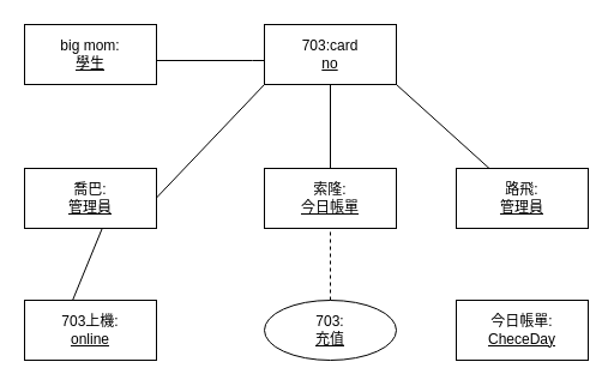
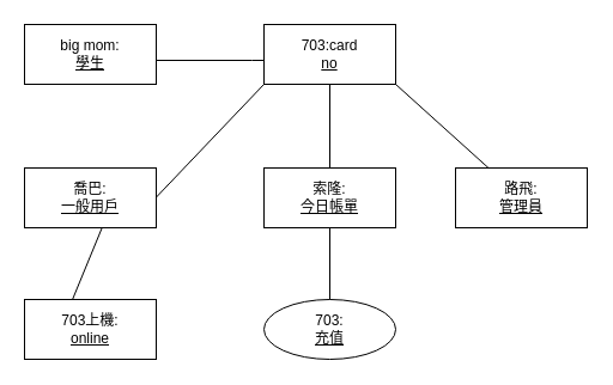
  <mxCell id="0" />
  <mxCell id="1" parent="0" />
  <mxCell id="2" value="" style="endArrow=none;html=1;rounded=0;" edge="1" parent="1"><mxGeometry relative="1" as="geometry"><mxPoint x="50" y="274.5" as="sourcePoint" /><mxPoint x="84.726" y="190" as="targetPoint" /><Array as="points" /></mxGeometry></mxCell>
  <mxCell id="3" value="" style="resizable=0;html=1;whiteSpace=wrap;align=right;verticalAlign=bottom;" connectable="0" vertex="1" parent="2"><mxGeometry x="1" relative="1" as="geometry" /></mxCell>
  <mxCell id="4" value="big mom:&lt;br&gt;&lt;u&gt;學生&lt;/u&gt;" style="html=1;whiteSpace=wrap;" vertex="1" parent="1"><mxGeometry x="20" y="20" width="110" height="50" as="geometry" /></mxCell>
  <mxCell id="5" value="703:&lt;br&gt;&lt;u&gt;充值&lt;/u&gt;" style="ellipse;html=1;whiteSpace=wrap;" vertex="1" parent="1"><mxGeometry x="220" y="250" width="110" height="50" as="geometry" /></mxCell>
  <mxCell id="6" value="路飛:&lt;br&gt;&lt;u&gt;管理員&lt;/u&gt;" style="html=1;whiteSpace=wrap;" vertex="1" parent="1"><mxGeometry x="380" y="140" width="110" height="50" as="geometry" /></mxCell>
  <mxCell id="7" value="索隆:&lt;br&gt;&lt;u&gt;今日帳單&lt;/u&gt;" style="html=1;whiteSpace=wrap;" vertex="1" parent="1"><mxGeometry x="220" y="140" width="110" height="50" as="geometry" /></mxCell>
- <mxCell id="8" value="喬巴:&lt;br&gt;&lt;u&gt;管理員&lt;/u&gt;" style="html=1;whiteSpace=wrap;" vertex="1" parent="1"><mxGeometry x="20" y="140" width="110" height="50" as="geometry" /></mxCell>
+ <mxCell id="8" value="喬巴:&lt;br&gt;&lt;u&gt;一般用戶&lt;/u&gt;" style="html=1;whiteSpace=wrap;" vertex="1" parent="1"><mxGeometry x="20" y="140" width="110" height="50" as="geometry" /></mxCell>
  <mxCell id="9" value="703上機:&lt;br&gt;&lt;u&gt;online&lt;/u&gt;" style="html=1;whiteSpace=wrap;" vertex="1" parent="1"><mxGeometry x="20" y="250" width="110" height="50" as="geometry" /></mxCell>
  <mxCell id="10" value="" style="endArrow=none;html=1;rounded=0;" edge="1" parent="1"><mxGeometry relative="1" as="geometry"><mxPoint x="130" y="50" as="sourcePoint" /><mxPoint x="290" y="50" as="targetPoint" /><Array as="points"><mxPoint x="210" y="50" /></Array></mxGeometry></mxCell>
  <mxCell id="11" value="" style="resizable=0;html=1;whiteSpace=wrap;align=right;verticalAlign=bottom;" connectable="0" vertex="1" parent="10"><mxGeometry x="1" relative="1" as="geometry" /></mxCell>
  <mxCell id="12" value="703:card&lt;br&gt;&lt;u&gt;no&lt;/u&gt;" style="html=1;whiteSpace=wrap;" vertex="1" parent="1"><mxGeometry x="220" y="20" width="110" height="50" as="geometry" /></mxCell>
- <mxCell id="13" value="今日帳單:&lt;br&gt;&lt;u&gt;CheceDay&lt;/u&gt;" style="html=1;whiteSpace=wrap;" vertex="1" parent="1"><mxGeometry x="380" y="250" width="110" height="50" as="geometry" /></mxCell>
  <mxCell id="14" value="" style="endArrow=none;html=1;rounded=0;entryX=0;entryY=1;entryDx=0;entryDy=0;" edge="1" parent="1" target="12"><mxGeometry relative="1" as="geometry"><mxPoint x="130" y="164.5" as="sourcePoint" /><mxPoint x="290" y="164.5" as="targetPoint" /><Array as="points" /></mxGeometry></mxCell>
  <mxCell id="15" value="" style="resizable=0;html=1;whiteSpace=wrap;align=right;verticalAlign=bottom;" connectable="0" vertex="1" parent="14"><mxGeometry x="1" relative="1" as="geometry" /></mxCell>
- <mxCell id="16" value="" style="endArrow=none;html=1;rounded=0;dashed=1;" edge="1" parent="1" source="5" target="7"><mxGeometry relative="1" as="geometry"><mxPoint x="257.64" y="264.5" as="sourcePoint" /><mxPoint x="292.366" y="180" as="targetPoint" /><Array as="points" /></mxGeometry></mxCell>
+ <mxCell id="16" value="" style="endArrow=none;html=1;rounded=0;" edge="1" parent="1" source="5" target="7"><mxGeometry relative="1" as="geometry"><mxPoint x="257.64" y="264.5" as="sourcePoint" /><mxPoint x="292.366" y="180" as="targetPoint" /><Array as="points" /></mxGeometry></mxCell>
  <mxCell id="17" value="" style="resizable=0;html=1;whiteSpace=wrap;align=right;verticalAlign=bottom;" connectable="0" vertex="1" parent="16"><mxGeometry x="1" relative="1" as="geometry" /></mxCell>
  <mxCell id="18" value="" style="endArrow=none;html=1;rounded=0;entryX=0.5;entryY=1;entryDx=0;entryDy=0;" edge="1" parent="1" source="7" target="12"><mxGeometry relative="1" as="geometry"><mxPoint x="270" y="130" as="sourcePoint" /><mxPoint x="270" y="70" as="targetPoint" /><Array as="points" /></mxGeometry></mxCell>
  <mxCell id="19" value="" style="resizable=0;html=1;whiteSpace=wrap;align=right;verticalAlign=bottom;" connectable="0" vertex="1" parent="18"><mxGeometry x="1" relative="1" as="geometry" /></mxCell>
  <mxCell id="20" value="" style="endArrow=none;html=1;rounded=0;entryX=0.25;entryY=0;entryDx=0;entryDy=0;" edge="1" parent="1" target="6"><mxGeometry relative="1" as="geometry"><mxPoint x="330" y="70" as="sourcePoint" /><mxPoint x="420" y="115.5" as="targetPoint" /><Array as="points" /></mxGeometry></mxCell>
  <mxCell id="21" value="" style="resizable=0;html=1;whiteSpace=wrap;align=right;verticalAlign=bottom;" connectable="0" vertex="1" parent="20"><mxGeometry x="1" relative="1" as="geometry" /></mxCell>
